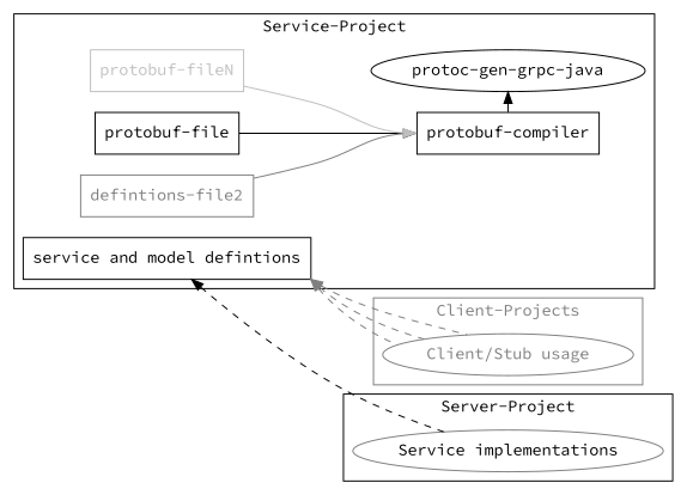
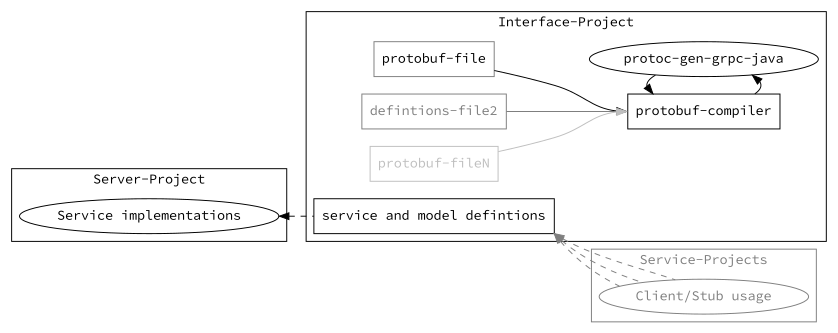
  digraph {
    compond=true
    fontname="Source Code Pro"
    rankdir=LR
    node [fontname="Source Code Pro" shape=box]
    edge [fontname="Source Code Pro"]
    n1 [label="protobuf-compiler"]
    n2 [label="protoc-gen-grpc-java" shape=""]
-   n3 [label="protobuf-file"]
+   n3 [label="protobuf-file" color=gray50]
    n4 [color=gray50 fillcolor=white fontcolor=gray50 label="defintions-file2"]
    n5 [color=gray75 fillcolor=white fontcolor=gray75 label="protobuf-fileN"]
    n6 [label="service and model defintions"]
    n7 [color=gray50 fillcolor=white fontcolor=gray50 label="Client/Stub usage" width=3 shape=""]
-   n8 [label="Service implementations" width=3 color=gray50 shape=""]
+   n8 [label="Service implementations" width=3 shape=""]
    subgraph cluster_1 {
-     label="Service-Project"
+     label="Interface-Project"
      n3
      n4
      n5
      n6
      subgraph sub_2 {
        label="Interface-Project"
        rank=same
        n1
        n2
      }
    }
    subgraph cluster_3 {
      color=gray50
      fillColor=white
      fontcolor=gray50
-     label="Client-Projects"
+     label="Service-Projects"
      n7
    }
    subgraph cluster_4 {
      label="Server-Project"
      n8
    }
    n1 -> n2
+   n2 -> n1
    n3 -> n1 [headport=w]
    n4 -> n1 [color=gray50 headport=w]
    n5 -> n1 [color=gray75 headport=w]
    n6 -> n7 [color=gray50 dir=back style=dashed tailport=se]
    n6 -> n7 [color=gray50 dir=back style=dashed tailport=se weight=0]
    n6 -> n7 [color=gray50 dir=back style=dashed tailport=se weight=0]
-   n6 -> n8 [dir=back style=dashed]
+   n8 -> n6 [dir=back style=dashed]
  }
